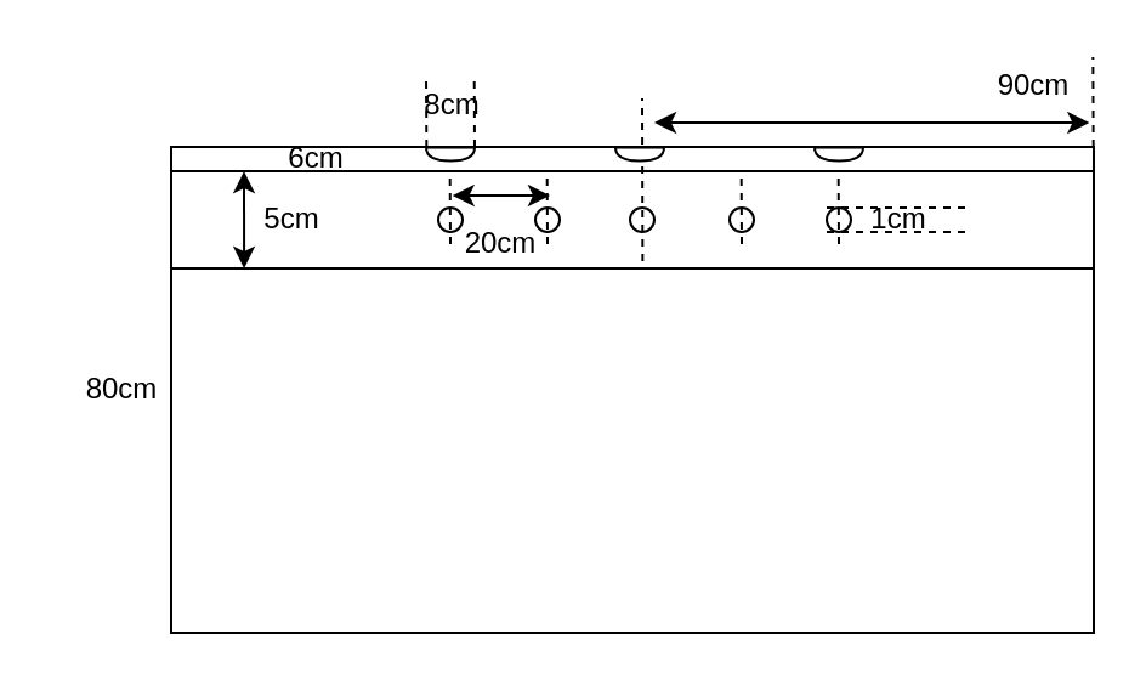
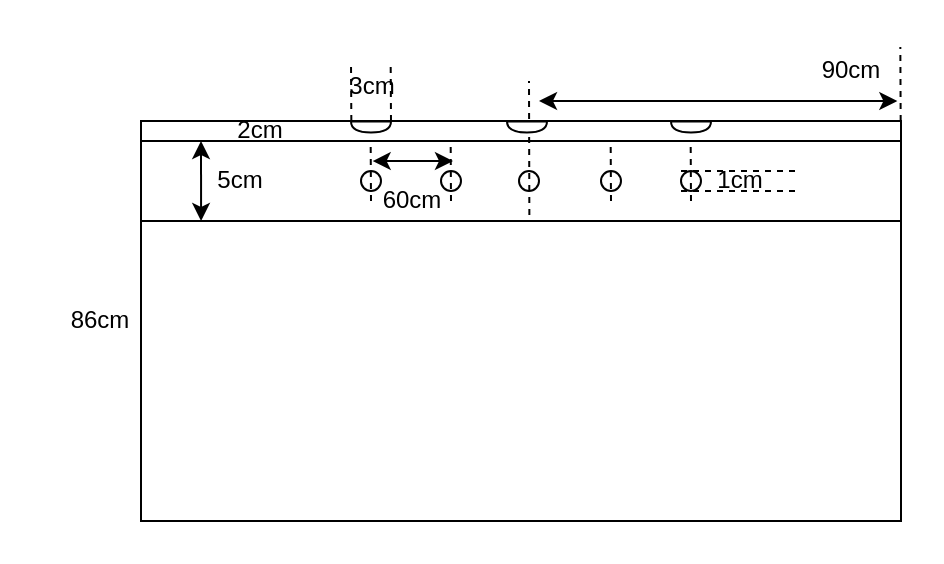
  <mxCell id="0" />
  <mxCell id="1" parent="0" />
  <mxCell id="2" value="" style="rounded=0;whiteSpace=wrap;html=1;strokeWidth=1;" vertex="1" parent="1"><mxGeometry x="70" y="60" width="380" height="200" as="geometry" /></mxCell>
  <mxCell id="3" value="" style="rounded=0;whiteSpace=wrap;html=1;" vertex="1" parent="1"><mxGeometry x="70" y="70" width="380" height="40" as="geometry" /></mxCell>
  <mxCell id="4" value="" style="ellipse;whiteSpace=wrap;html=1;aspect=fixed;" vertex="1" parent="1"><mxGeometry x="220" y="85" width="10" height="10" as="geometry" /></mxCell>
  <mxCell id="5" value="" style="ellipse;whiteSpace=wrap;html=1;aspect=fixed;" vertex="1" parent="1"><mxGeometry x="259" y="85" width="10" height="10" as="geometry" /></mxCell>
  <mxCell id="6" value="" style="ellipse;whiteSpace=wrap;html=1;aspect=fixed;" vertex="1" parent="1"><mxGeometry x="300" y="85" width="10" height="10" as="geometry" /></mxCell>
  <mxCell id="7" value="" style="ellipse;whiteSpace=wrap;html=1;aspect=fixed;" vertex="1" parent="1"><mxGeometry x="340" y="85" width="10" height="10" as="geometry" /></mxCell>
  <mxCell id="8" value="" style="ellipse;whiteSpace=wrap;html=1;aspect=fixed;" vertex="1" parent="1"><mxGeometry x="180" y="85" width="10" height="10" as="geometry" /></mxCell>
  <mxCell id="9" value="" style="endArrow=classic;startArrow=classic;html=1;rounded=0;exitX=0.289;exitY=0.469;exitDx=0;exitDy=0;exitPerimeter=0;" edge="1" parent="1"><mxGeometry width="50" height="50" relative="1" as="geometry"><mxPoint x="185.82" y="80.05" as="sourcePoint" /><mxPoint x="226" y="80" as="targetPoint" /><Array as="points"><mxPoint x="205.82" y="80" /></Array></mxGeometry></mxCell>
  <mxCell id="10" value="" style="endArrow=none;dashed=1;html=1;rounded=0;" edge="1" parent="1"><mxGeometry width="50" height="50" relative="1" as="geometry"><mxPoint x="185" y="100" as="sourcePoint" /><mxPoint x="184.83" y="70" as="targetPoint" /></mxGeometry></mxCell>
  <mxCell id="11" value="" style="endArrow=none;dashed=1;html=1;rounded=0;" edge="1" parent="1"><mxGeometry width="50" height="50" relative="1" as="geometry"><mxPoint x="225" y="100" as="sourcePoint" /><mxPoint x="224.83" y="70" as="targetPoint" /></mxGeometry></mxCell>
  <mxCell id="12" value="" style="endArrow=none;dashed=1;html=1;rounded=0;exitX=0.511;exitY=0.925;exitDx=0;exitDy=0;exitPerimeter=0;" edge="1" parent="1" source="3"><mxGeometry width="50" height="50" relative="1" as="geometry"><mxPoint x="264" y="100" as="sourcePoint" /><mxPoint x="264" y="40" as="targetPoint" /></mxGeometry></mxCell>
  <mxCell id="13" value="" style="endArrow=none;dashed=1;html=1;rounded=0;" edge="1" parent="1"><mxGeometry width="50" height="50" relative="1" as="geometry"><mxPoint x="305" y="100" as="sourcePoint" /><mxPoint x="304.83" y="70" as="targetPoint" /></mxGeometry></mxCell>
  <mxCell id="14" value="" style="endArrow=none;dashed=1;html=1;rounded=0;" edge="1" parent="1"><mxGeometry width="50" height="50" relative="1" as="geometry"><mxPoint x="345" y="100" as="sourcePoint" /><mxPoint x="344.83" y="70" as="targetPoint" /></mxGeometry></mxCell>
  <mxCell id="15" value="" style="endArrow=classic;startArrow=classic;html=1;rounded=0;" edge="1" parent="1"><mxGeometry width="50" height="50" relative="1" as="geometry"><mxPoint x="269" y="50" as="sourcePoint" /><mxPoint x="448.18" y="50" as="targetPoint" /><Array as="points"><mxPoint x="428" y="50" /></Array></mxGeometry></mxCell>
  <mxCell id="16" value="" style="endArrow=none;dashed=1;html=1;rounded=0;exitX=0.511;exitY=0.925;exitDx=0;exitDy=0;exitPerimeter=0;" edge="1" parent="1"><mxGeometry width="50" height="50" relative="1" as="geometry"><mxPoint x="449.84" y="60" as="sourcePoint" /><mxPoint x="449.67" y="23" as="targetPoint" /></mxGeometry></mxCell>
  <mxCell id="17" value="90cm" style="text;html=1;align=center;verticalAlign=middle;resizable=0;points=[];autosize=1;strokeColor=none;fillColor=none;" vertex="1" parent="1"><mxGeometry x="400" y="20" width="50" height="30" as="geometry" /></mxCell>
- <mxCell id="18" value="6cm" style="text;html=1;align=center;verticalAlign=middle;whiteSpace=wrap;rounded=0;" vertex="1" parent="1"><mxGeometry x="100" y="50" width="60" height="30" as="geometry" /></mxCell>
+ <mxCell id="18" value="2cm" style="text;html=1;align=center;verticalAlign=middle;whiteSpace=wrap;rounded=0;" vertex="1" parent="1"><mxGeometry x="100" y="50" width="60" height="30" as="geometry" /></mxCell>
  <mxCell id="19" value="" style="endArrow=classic;startArrow=classic;html=1;rounded=0;entryX=0.158;entryY=0.55;entryDx=0;entryDy=0;entryPerimeter=0;" edge="1" parent="1"><mxGeometry width="50" height="50" relative="1" as="geometry"><mxPoint x="100" y="70" as="sourcePoint" /><mxPoint x="100.04" y="110" as="targetPoint" /></mxGeometry></mxCell>
  <mxCell id="20" value="5cm" style="text;html=1;align=center;verticalAlign=middle;whiteSpace=wrap;rounded=0;" vertex="1" parent="1"><mxGeometry x="90" y="75" width="60" height="30" as="geometry" /></mxCell>
  <mxCell id="21" value="" style="endArrow=none;dashed=1;html=1;rounded=0;exitX=0.5;exitY=0.3;exitDx=0;exitDy=0;exitPerimeter=0;" edge="1" parent="1"><mxGeometry width="50" height="50" relative="1" as="geometry"><mxPoint x="340" y="85" as="sourcePoint" /><mxPoint x="399" y="85" as="targetPoint" /></mxGeometry></mxCell>
  <mxCell id="22" value="" style="endArrow=none;dashed=1;html=1;rounded=0;exitX=0.5;exitY=0.3;exitDx=0;exitDy=0;exitPerimeter=0;" edge="1" parent="1"><mxGeometry width="50" height="50" relative="1" as="geometry"><mxPoint x="340" y="95" as="sourcePoint" /><mxPoint x="399" y="95" as="targetPoint" /></mxGeometry></mxCell>
  <mxCell id="23" value="1cm" style="text;html=1;align=center;verticalAlign=middle;whiteSpace=wrap;rounded=0;" vertex="1" parent="1"><mxGeometry x="340" y="75" width="60" height="30" as="geometry" /></mxCell>
- <mxCell id="24" value="20cm" style="text;html=1;align=center;verticalAlign=middle;whiteSpace=wrap;rounded=0;" vertex="1" parent="1"><mxGeometry x="176" y="85" width="60" height="30" as="geometry" /></mxCell>
+ <mxCell id="24" value="60cm" style="text;html=1;align=center;verticalAlign=middle;whiteSpace=wrap;rounded=0;" vertex="1" parent="1"><mxGeometry x="176" y="85" width="60" height="30" as="geometry" /></mxCell>
  <mxCell id="25" value="" style="shape=or;whiteSpace=wrap;html=1;rotation=90;" vertex="1" parent="1"><mxGeometry x="260.25" y="53" width="5.5" height="20" as="geometry" /></mxCell>
  <mxCell id="26" value="" style="shape=or;whiteSpace=wrap;html=1;rotation=90;" vertex="1" parent="1"><mxGeometry x="342.25" y="53" width="5.5" height="20" as="geometry" /></mxCell>
  <mxCell id="27" value="" style="shape=or;whiteSpace=wrap;html=1;rotation=90;" vertex="1" parent="1"><mxGeometry x="182.25" y="53" width="5.5" height="20" as="geometry" /></mxCell>
  <mxCell id="28" value="" style="endArrow=none;dashed=1;html=1;rounded=0;" edge="1" parent="1"><mxGeometry width="50" height="50" relative="1" as="geometry"><mxPoint x="195" y="60" as="sourcePoint" /><mxPoint x="194.83" y="30" as="targetPoint" /></mxGeometry></mxCell>
  <mxCell id="29" value="" style="endArrow=none;dashed=1;html=1;rounded=0;" edge="1" parent="1"><mxGeometry width="50" height="50" relative="1" as="geometry"><mxPoint x="175.17" y="60" as="sourcePoint" /><mxPoint x="175" y="30" as="targetPoint" /></mxGeometry></mxCell>
- <mxCell id="30" value="8cm" style="text;html=1;align=center;verticalAlign=middle;whiteSpace=wrap;rounded=0;" vertex="1" parent="1"><mxGeometry x="176" y="33" width="20" height="20" as="geometry" /></mxCell>
- <mxCell id="31" value="80cm" style="text;html=1;align=center;verticalAlign=middle;whiteSpace=wrap;rounded=0;" vertex="1" parent="1"><mxGeometry x="20" y="145" width="60" height="30" as="geometry" /></mxCell>
+ <mxCell id="30" value="3cm" style="text;html=1;align=center;verticalAlign=middle;whiteSpace=wrap;rounded=0;" vertex="1" parent="1"><mxGeometry x="176" y="33" width="20" height="20" as="geometry" /></mxCell>
+ <mxCell id="31" value="86cm" style="text;html=1;align=center;verticalAlign=middle;whiteSpace=wrap;rounded=0;" vertex="1" parent="1"><mxGeometry x="20" y="145" width="60" height="30" as="geometry" /></mxCell>
